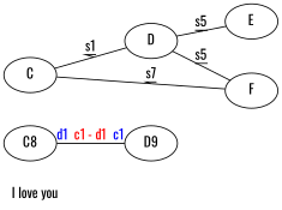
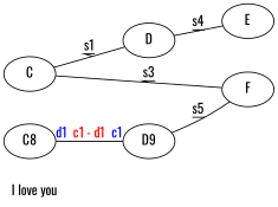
  graph {
    fontname=Oswald
    label="I love you"
    labeljust=l
    labelloc=b
    rankdir=LR
    node [fontname=Oswald]
    edge [decorate=true fontname=Oswald]
    C
    D
    F
    E
    n5 [label=C8]
    n6 [label=D9]
    C -- D [label=s1]
-   C -- F [label=s7]
-   D -- F [label=s5]
-   D -- E [label=s5]
+   C -- F [label=s3]
+   n6 -- F [label=s5]
+   D -- E [label=s4]
    n5 -- n6 [decorate=false fontcolor=red headlabel=c1 label="c1 - d1" labelfontcolor=blue taillabel=d1]
  }
